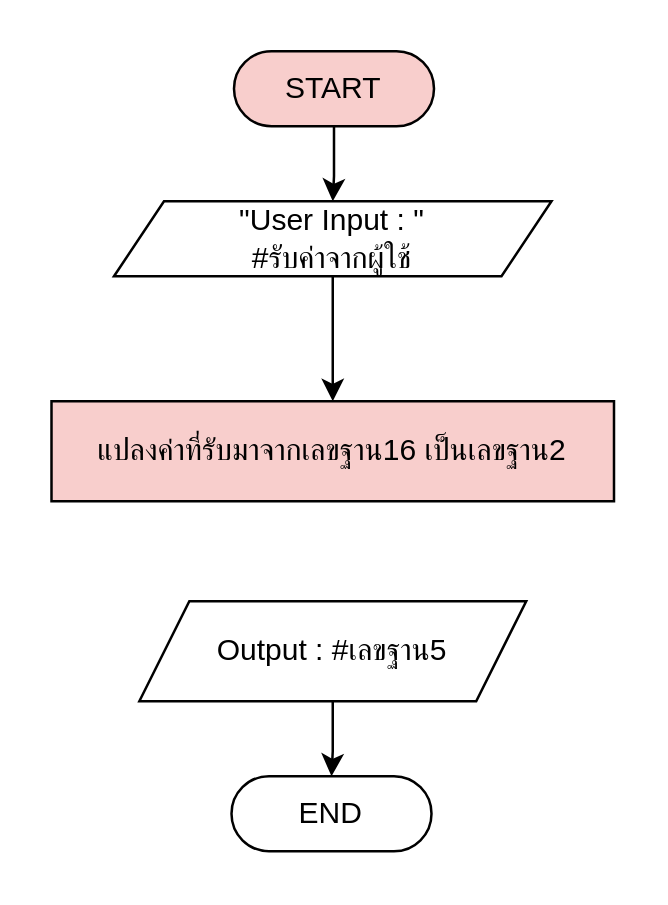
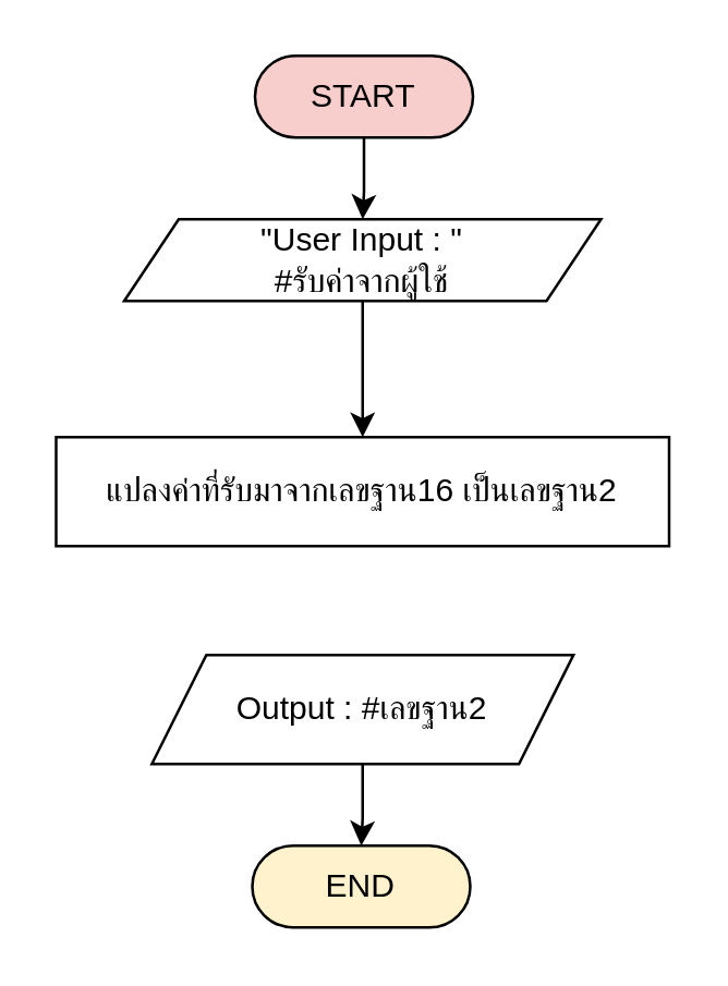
  <mxCell id="0" />
  <mxCell id="1" parent="0" />
  <mxCell id="2" value="" style="edgeStyle=orthogonalEdgeStyle;rounded=0;orthogonalLoop=1;jettySize=auto;html=1;entryX=0.5;entryY=0;entryDx=0;entryDy=0;" edge="1" parent="1" source="3" target="5"><mxGeometry relative="1" as="geometry"><mxPoint x="133" y="115" as="targetPoint" /></mxGeometry></mxCell>
  <mxCell id="3" value="START" style="rounded=1;whiteSpace=wrap;html=1;arcSize=50;fillColor=#f8cecc;" vertex="1" parent="1"><mxGeometry x="93" y="20" width="80" height="30" as="geometry" /></mxCell>
  <mxCell id="4" value="" style="edgeStyle=orthogonalEdgeStyle;rounded=0;orthogonalLoop=1;jettySize=auto;html=1;" edge="1" parent="1" source="5" target="6"><mxGeometry relative="1" as="geometry"><mxPoint x="133" y="150" as="targetPoint" /></mxGeometry></mxCell>
  <mxCell id="5" value="&quot;User Input : &quot;&lt;div&gt;#รับค่าจากผู้ใช้&lt;/div&gt;" style="shape=parallelogram;perimeter=parallelogramPerimeter;whiteSpace=wrap;html=1;fixedSize=1;" vertex="1" parent="1"><mxGeometry x="45" y="80" width="175" height="30" as="geometry" /></mxCell>
- <mxCell id="6" value="แปลงค่าที่รับมาจากเลขฐาน16 เป็นเลขฐาน2" style="rounded=0;whiteSpace=wrap;html=1;fillColor=#f8cecc;" vertex="1" parent="1"><mxGeometry x="20" y="160" width="225" height="40" as="geometry" /></mxCell>
+ <mxCell id="6" value="แปลงค่าที่รับมาจากเลขฐาน16 เป็นเลขฐาน2" style="rounded=0;whiteSpace=wrap;html=1;" vertex="1" parent="1"><mxGeometry x="20" y="160" width="225" height="40" as="geometry" /></mxCell>
  <mxCell id="7" value="" style="edgeStyle=orthogonalEdgeStyle;rounded=0;orthogonalLoop=1;jettySize=auto;html=1;" edge="1" parent="1" source="8" target="9"><mxGeometry relative="1" as="geometry" /></mxCell>
- <mxCell id="8" value="&lt;div&gt;Output : #เลขฐาน5&lt;/div&gt;" style="shape=parallelogram;perimeter=parallelogramPerimeter;whiteSpace=wrap;html=1;fixedSize=1;rounded=0;" vertex="1" parent="1"><mxGeometry x="55.13" y="240" width="154.75" height="40" as="geometry" /></mxCell>
- <mxCell id="9" value="END" style="rounded=1;whiteSpace=wrap;html=1;arcSize=50;" vertex="1" parent="1"><mxGeometry x="92" y="310" width="80" height="30" as="geometry" /></mxCell>
+ <mxCell id="8" value="&lt;div&gt;Output : #เลขฐาน2&lt;/div&gt;" style="shape=parallelogram;perimeter=parallelogramPerimeter;whiteSpace=wrap;html=1;fixedSize=1;rounded=0;" vertex="1" parent="1"><mxGeometry x="55.13" y="240" width="154.75" height="40" as="geometry" /></mxCell>
+ <mxCell id="9" value="END" style="rounded=1;whiteSpace=wrap;html=1;arcSize=50;fillColor=#fff2cc;" vertex="1" parent="1"><mxGeometry x="92" y="310" width="80" height="30" as="geometry" /></mxCell>
